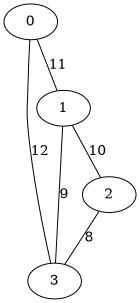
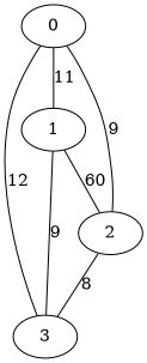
  graph {
    0
    3
    1
    2
    0 -- 3 [label=12]
    0 -- 1 [label=11]
+   0 -- 2 [label=9]
    1 -- 3 [label=9]
-   1 -- 2 [label=10]
+   1 -- 2 [label=60]
    2 -- 3 [label=8]
  }
